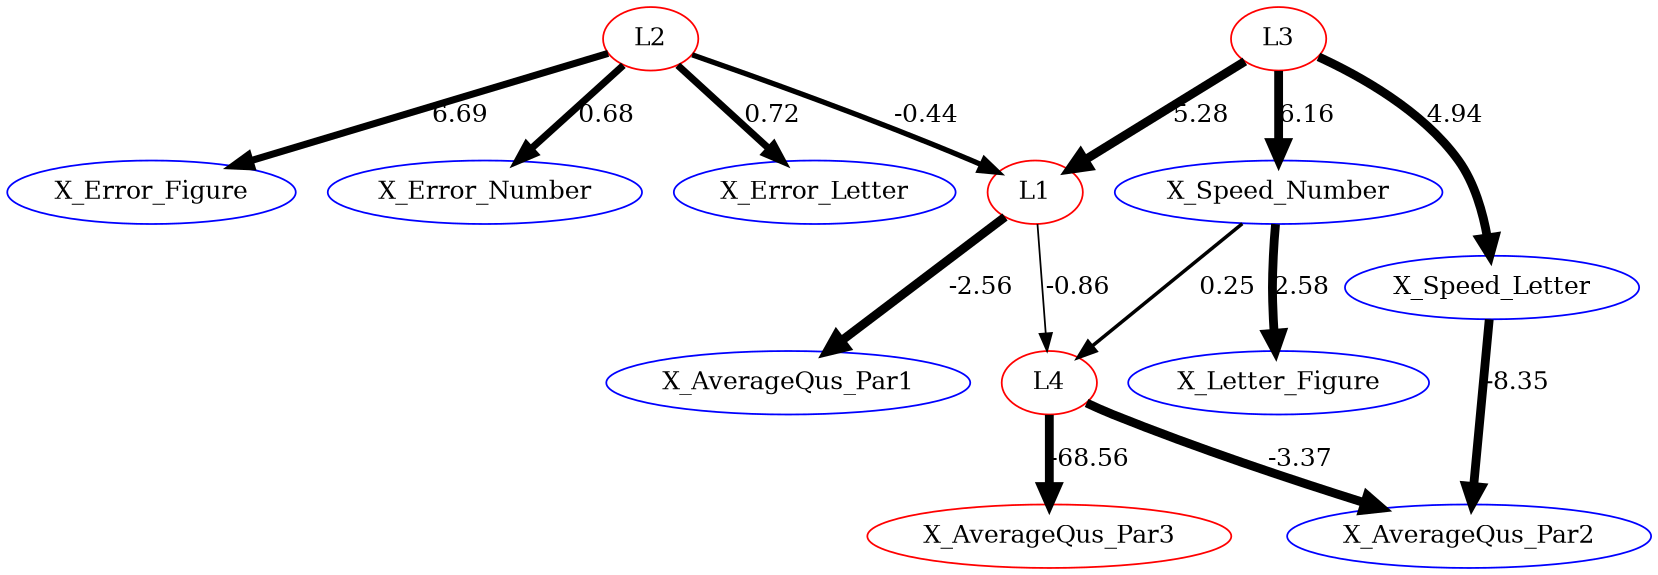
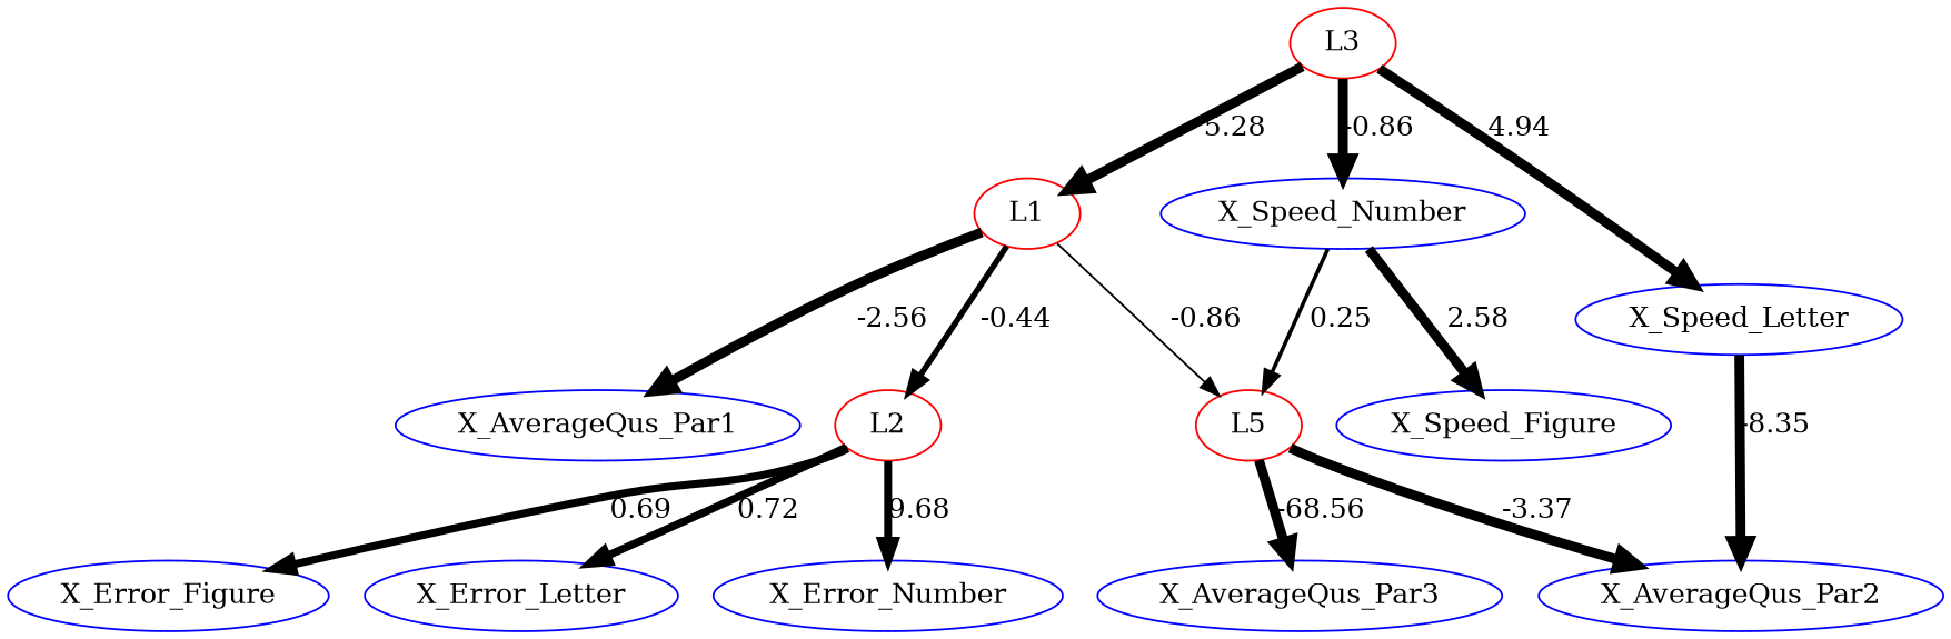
  digraph {
    node [color=blue]
    edge [color=black fontcolor=black penwidth=5]
    X_Error_Number
    X_Error_Figure
    L3 [color=red]
    L1 [color=red]
    X_Speed_Letter
    X_Speed_Number
-   L4 [color=red]
+   L4 [color=red label=L5]
    X_AverageQus_Par1
    L2 [color=red]
-   X_Speed_Figure [label=X_Letter_Figure]
+   X_Speed_Figure
    X_AverageQus_Par2
-   X_AverageQus_Par3 [color=red]
+   X_AverageQus_Par3
    X_Error_Letter
    subgraph sub_1 {
    }
    subgraph sub_2 {
      X_Error_Number
      X_Error_Figure
      L3
      L1
      X_Speed_Letter
      X_Speed_Number
      L4
      X_AverageQus_Par1
      L2
      X_Speed_Figure
      X_AverageQus_Par2
      X_AverageQus_Par3
      X_Error_Letter
    }
    L3 -> L1 [label=5.28]
    L3 -> X_Speed_Letter [label=4.94]
-   L3 -> X_Speed_Number [label=6.16]
+   L3 -> X_Speed_Number [label=-0.86]
    L1 -> L4 [label=-0.86 penwidth=1]
    L1 -> X_AverageQus_Par1 [label=-2.56]
-   L2 -> L1 [label=-0.44 penwidth=3]
+   L1 -> L2 [label=-0.44 penwidth=3]
    X_Speed_Letter -> X_AverageQus_Par2 [label=-8.35]
    X_Speed_Number -> L4 [label=0.25 penwidth=2]
    X_Speed_Number -> X_Speed_Figure [label=2.58]
    L4 -> X_AverageQus_Par2 [label=-3.37]
    L4 -> X_AverageQus_Par3 [label=-68.56]
-   L2 -> X_Error_Number [label=0.68 penwidth=4]
-   L2 -> X_Error_Figure [label=6.69 penwidth=4]
+   L2 -> X_Error_Number [label=9.68 penwidth=4]
+   L2 -> X_Error_Figure [label=0.69 penwidth=4]
    L2 -> X_Error_Letter [label=0.72 penwidth=4]
  }
